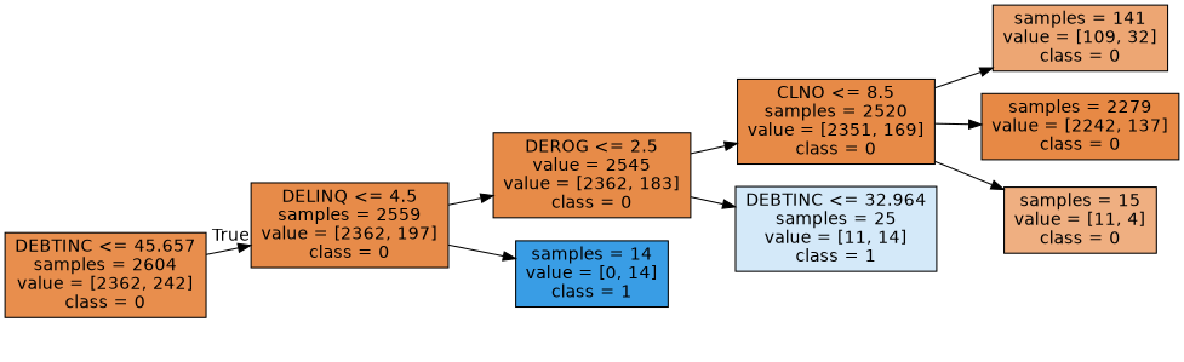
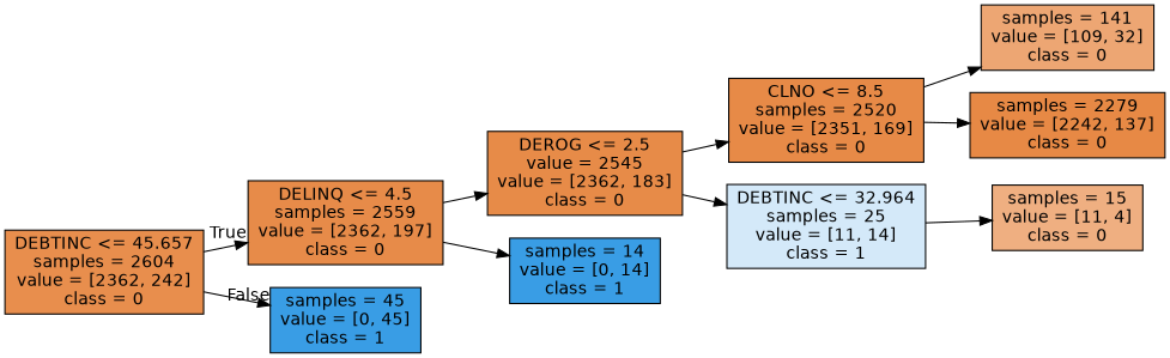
  digraph {
    fontname="DejaVu Sans"
    rankdir=LR
    node [color=black fillcolor="#399de5ff" fontname="DejaVu Sans" shape=box style=filled]
    edge [fontname="DejaVu Sans"]
    n1 [fillcolor="#e58139e5" label="DEBTINC <= 45.657\nsamples = 2604\nvalue = [2362, 242]\nclass = 0"]
    n2 [fillcolor="#e58139ea" label="DELINQ <= 4.5\nsamples = 2559\nvalue = [2362, 197]\nclass = 0"]
+   n3 [label="samples = 45\nvalue = [0, 45]\nclass = 1"]
    n4 [fillcolor="#e58139eb" label="DEROG <= 2.5\nvalue = 2545\nvalue = [2362, 183]\nclass = 0"]
    n5 [label="samples = 14\nvalue = [0, 14]\nclass = 1"]
    n6 [fillcolor="#e58139ed" label="CLNO <= 8.5\nsamples = 2520\nvalue = [2351, 169]\nclass = 0"]
    n7 [fillcolor="#399de537" label="DEBTINC <= 32.964\nsamples = 25\nvalue = [11, 14]\nclass = 1"]
    n8 [fillcolor="#e58139b4" label="samples = 141\nvalue = [109, 32]\nclass = 0"]
    n9 [fillcolor="#e58139ef" label="samples = 2279\nvalue = [2242, 137]\nclass = 0"]
    n10 [fillcolor="#e58139a2" label="samples = 15\nvalue = [11, 4]\nclass = 0"]
    n1 -> n2 [headlabel=True labelangle=45 labeldistance=2.5]
+   n1 -> n3 [headlabel=False labelangle=-45 labeldistance=2.5]
    n2 -> n4
    n2 -> n5
    n4 -> n6
    n4 -> n7
    n6 -> n8
    n6 -> n9
-   n6 -> n10
+   n7 -> n10
  }
